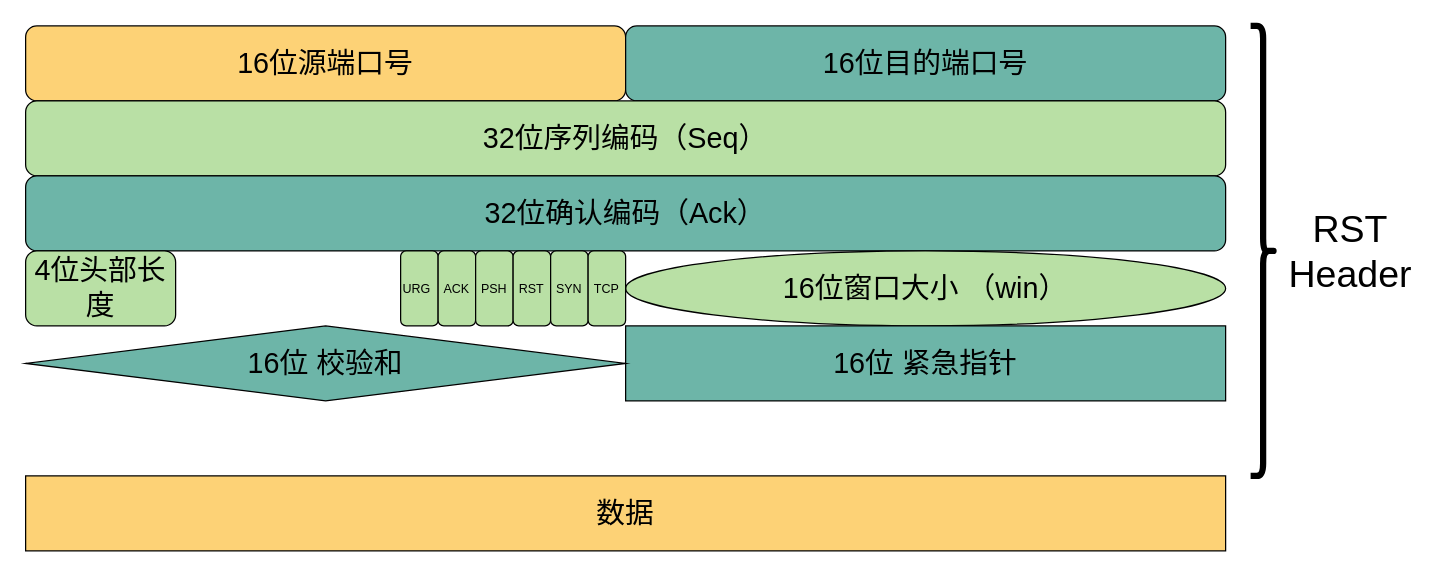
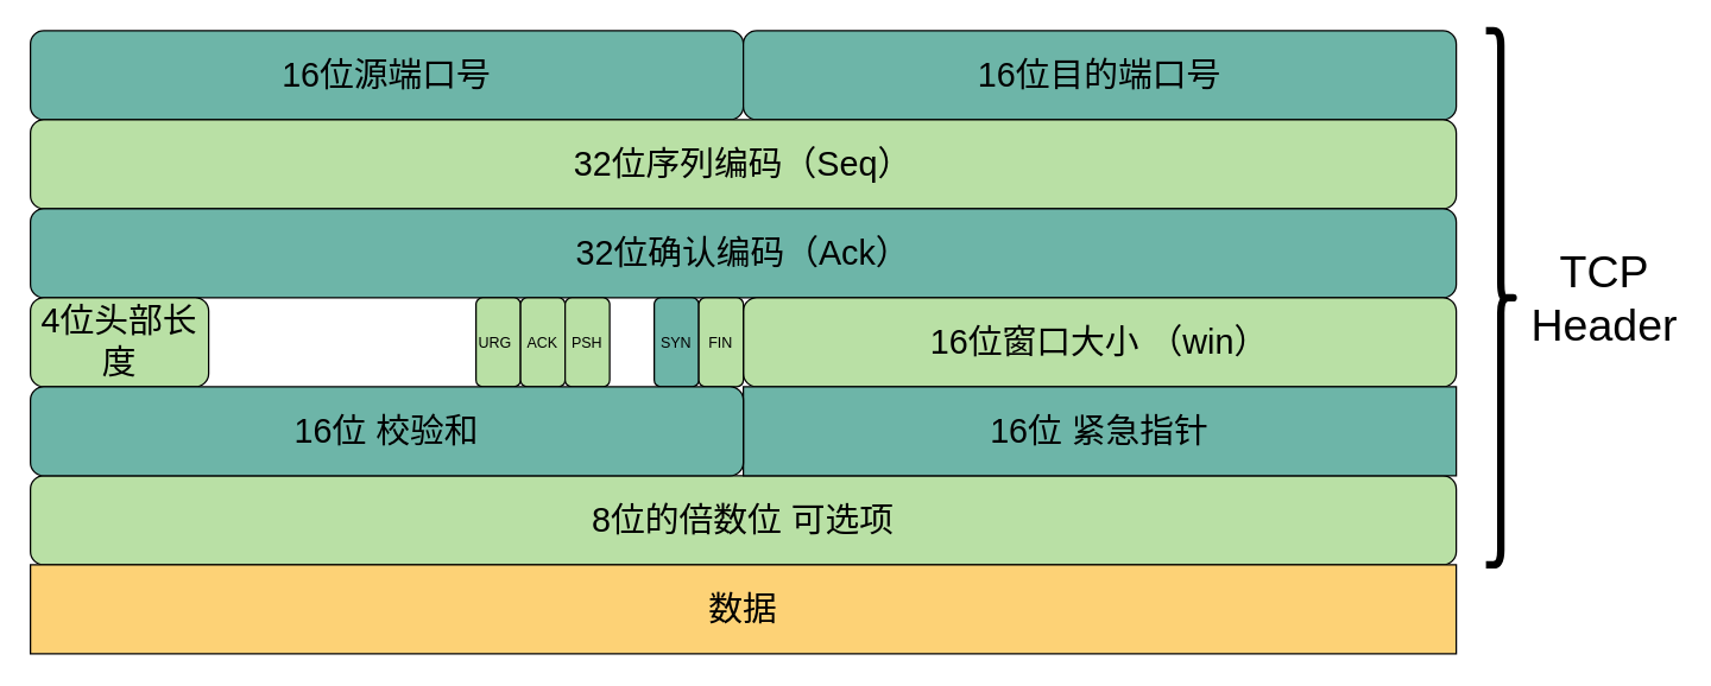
  <mxCell id="0" />
  <mxCell id="1" parent="0" />
- <mxCell id="2" value="&lt;font style=&quot;font-size: 23px&quot;&gt;16位源端口号&lt;/font&gt;" style="rounded=1;whiteSpace=wrap;html=1;fontSize=23;fillColor=#fdd276;" parent="1" vertex="1"><mxGeometry x="20" y="20" width="480" height="60" as="geometry" /></mxCell>
+ <mxCell id="2" value="&lt;font style=&quot;font-size: 23px&quot;&gt;16位源端口号&lt;/font&gt;" style="rounded=1;whiteSpace=wrap;html=1;fontSize=23;fillColor=#6DB5A8;" parent="1" vertex="1"><mxGeometry x="20" y="20" width="480" height="60" as="geometry" /></mxCell>
  <mxCell id="3" value="16位目的端口号" style="rounded=1;whiteSpace=wrap;html=1;fontSize=23;fillColor=#6DB5A8;" parent="1" vertex="1"><mxGeometry x="500" y="20" width="480" height="60" as="geometry" /></mxCell>
  <mxCell id="4" value="32位序列编码（Seq）" style="rounded=1;whiteSpace=wrap;html=1;fontSize=23;fillColor=#B9E0A5;" parent="1" vertex="1"><mxGeometry x="20" y="80" width="960" height="60" as="geometry" /></mxCell>
  <mxCell id="5" value="&lt;font style=&quot;font-size: 23px&quot;&gt;32位确认编码（Ack）&lt;/font&gt;" style="rounded=1;whiteSpace=wrap;html=1;fontSize=23;fillColor=#6DB5A8;" parent="1" vertex="1"><mxGeometry x="20" y="140" width="960" height="60" as="geometry" /></mxCell>
+ <mxCell id="6" value="&lt;font style=&quot;font-size: 23px&quot;&gt;8位的倍数位 可选项&lt;/font&gt;" style="rounded=1;whiteSpace=wrap;html=1;fontSize=23;fillColor=#B9E0A5;" parent="1" vertex="1"><mxGeometry x="20" y="320" width="960" height="60" as="geometry" /></mxCell>
  <mxCell id="7" value="&lt;font style=&quot;font-size: 23px;&quot;&gt;数据&lt;/font&gt;" style="whiteSpace=wrap;html=1;fontSize=23;fillColor=#FDD276;rounded=0;" parent="1" vertex="1"><mxGeometry x="20" y="380" width="960" height="60" as="geometry" /></mxCell>
- <mxCell id="8" value="16位窗口大小 （win）" style="ellipse;whiteSpace=wrap;html=1;fontSize=23;fillColor=#B9E0A5;" vertex="1" parent="1"><mxGeometry x="500" y="200" width="480" height="60" as="geometry" /></mxCell>
+ <mxCell id="8" value="16位窗口大小 （win）" style="rounded=1;whiteSpace=wrap;html=1;fontSize=23;fillColor=#B9E0A5;" vertex="1" parent="1"><mxGeometry x="500" y="200" width="480" height="60" as="geometry" /></mxCell>
  <mxCell id="9" value="&lt;font style=&quot;font-size: 23px&quot;&gt;4位头部长度&lt;/font&gt;" style="rounded=1;whiteSpace=wrap;html=1;fontSize=23;fillColor=#B9E0A5;" vertex="1" parent="1"><mxGeometry x="20" y="200" width="120" height="60" as="geometry" /></mxCell>
  <mxCell id="10" value="&lt;blockquote style=&quot;margin: 0px 0px 0px 40px; border: none; padding: 0px; font-size: 10px;&quot;&gt;&lt;/blockquote&gt;&lt;font style=&quot;font-size: 10px;&quot;&gt;URG&lt;/font&gt;" style="rounded=1;whiteSpace=wrap;html=1;fontSize=10;align=left;fillColor=#B9E0A5;" vertex="1" parent="1"><mxGeometry x="320" y="200" width="30" height="60" as="geometry" /></mxCell>
  <mxCell id="11" value="ACK" style="rounded=1;whiteSpace=wrap;html=1;fontSize=10;fillColor=#B9E0A5;" vertex="1" parent="1"><mxGeometry x="350" y="200" width="30" height="60" as="geometry" /></mxCell>
  <mxCell id="12" value="PSH" style="rounded=1;whiteSpace=wrap;html=1;fontSize=10;fillColor=#B9E0A5;" vertex="1" parent="1"><mxGeometry x="380" y="200" width="30" height="60" as="geometry" /></mxCell>
- <mxCell id="13" value="RST" style="rounded=1;whiteSpace=wrap;html=1;fontSize=10;fillColor=#B9E0A5;" vertex="1" parent="1"><mxGeometry x="410" y="200" width="30" height="60" as="geometry" /></mxCell>
- <mxCell id="14" value="SYN" style="rounded=1;whiteSpace=wrap;html=1;fontSize=10;fillColor=#B9E0A5;" vertex="1" parent="1"><mxGeometry x="440" y="200" width="30" height="60" as="geometry" /></mxCell>
- <mxCell id="15" value="TCP" style="rounded=1;whiteSpace=wrap;html=1;fontSize=10;fillColor=#B9E0A5;" vertex="1" parent="1"><mxGeometry x="470" y="200" width="30" height="60" as="geometry" /></mxCell>
+ <mxCell id="14" value="SYN" style="rounded=1;whiteSpace=wrap;html=1;fontSize=10;fillColor=#6db5a8;" vertex="1" parent="1"><mxGeometry x="440" y="200" width="30" height="60" as="geometry" /></mxCell>
+ <mxCell id="15" value="FIN" style="rounded=1;whiteSpace=wrap;html=1;fontSize=10;fillColor=#B9E0A5;" vertex="1" parent="1"><mxGeometry x="470" y="200" width="30" height="60" as="geometry" /></mxCell>
  <mxCell id="16" value="16位 紧急指针" style="whiteSpace=wrap;html=1;fontSize=23;fillColor=#6DB5A8;rounded=0;" vertex="1" parent="1"><mxGeometry x="500" y="260" width="480" height="60" as="geometry" /></mxCell>
- <mxCell id="17" value="16位 校验和" style="rhombus;whiteSpace=wrap;html=1;fontSize=23;fillColor=#6DB5A8;" vertex="1" parent="1"><mxGeometry x="20" y="260" width="480" height="60" as="geometry" /></mxCell>
+ <mxCell id="17" value="16位 校验和" style="rounded=1;whiteSpace=wrap;html=1;fontSize=23;fillColor=#6DB5A8;" vertex="1" parent="1"><mxGeometry x="20" y="260" width="480" height="60" as="geometry" /></mxCell>
  <mxCell id="18" value="" style="shape=curlyBracket;whiteSpace=wrap;html=1;rounded=1;fillColor=#FDD276;fontSize=10;direction=west;strokeWidth=5;" vertex="1" parent="1"><mxGeometry x="1000" y="20" width="20" height="360" as="geometry" /></mxCell>
- <mxCell id="19" value="&lt;font style=&quot;font-size: 30px&quot;&gt;RST Header&lt;/font&gt;" style="text;html=1;strokeColor=none;fillColor=none;align=center;verticalAlign=middle;whiteSpace=wrap;rounded=0;fontSize=10;" vertex="1" parent="1"><mxGeometry x="1030" y="160" width="100" height="80" as="geometry" /></mxCell>
+ <mxCell id="19" value="&lt;font style=&quot;font-size: 30px&quot;&gt;TCP Header&lt;/font&gt;" style="text;html=1;strokeColor=none;fillColor=none;align=center;verticalAlign=middle;whiteSpace=wrap;rounded=0;fontSize=10;" vertex="1" parent="1"><mxGeometry x="1030" y="160" width="100" height="80" as="geometry" /></mxCell>
